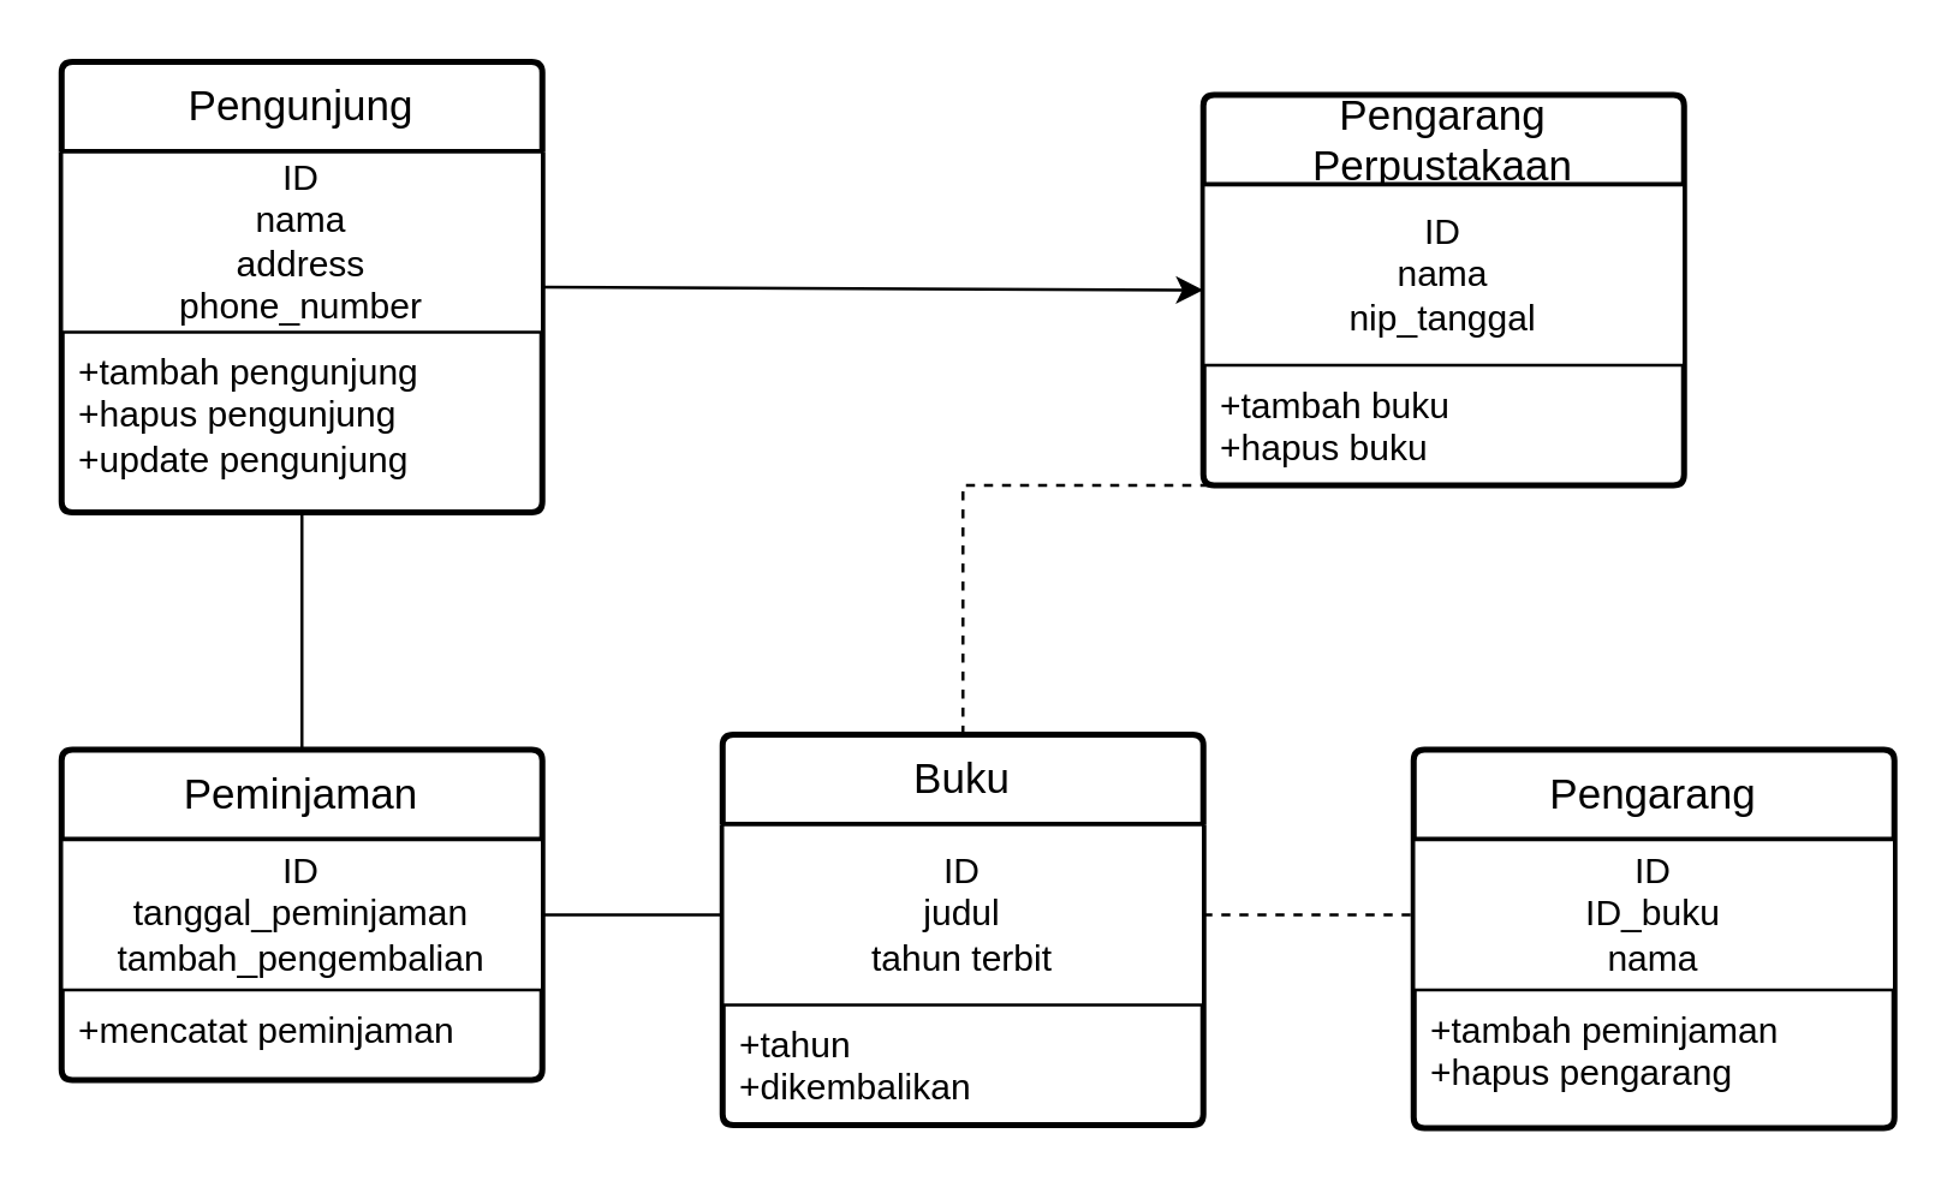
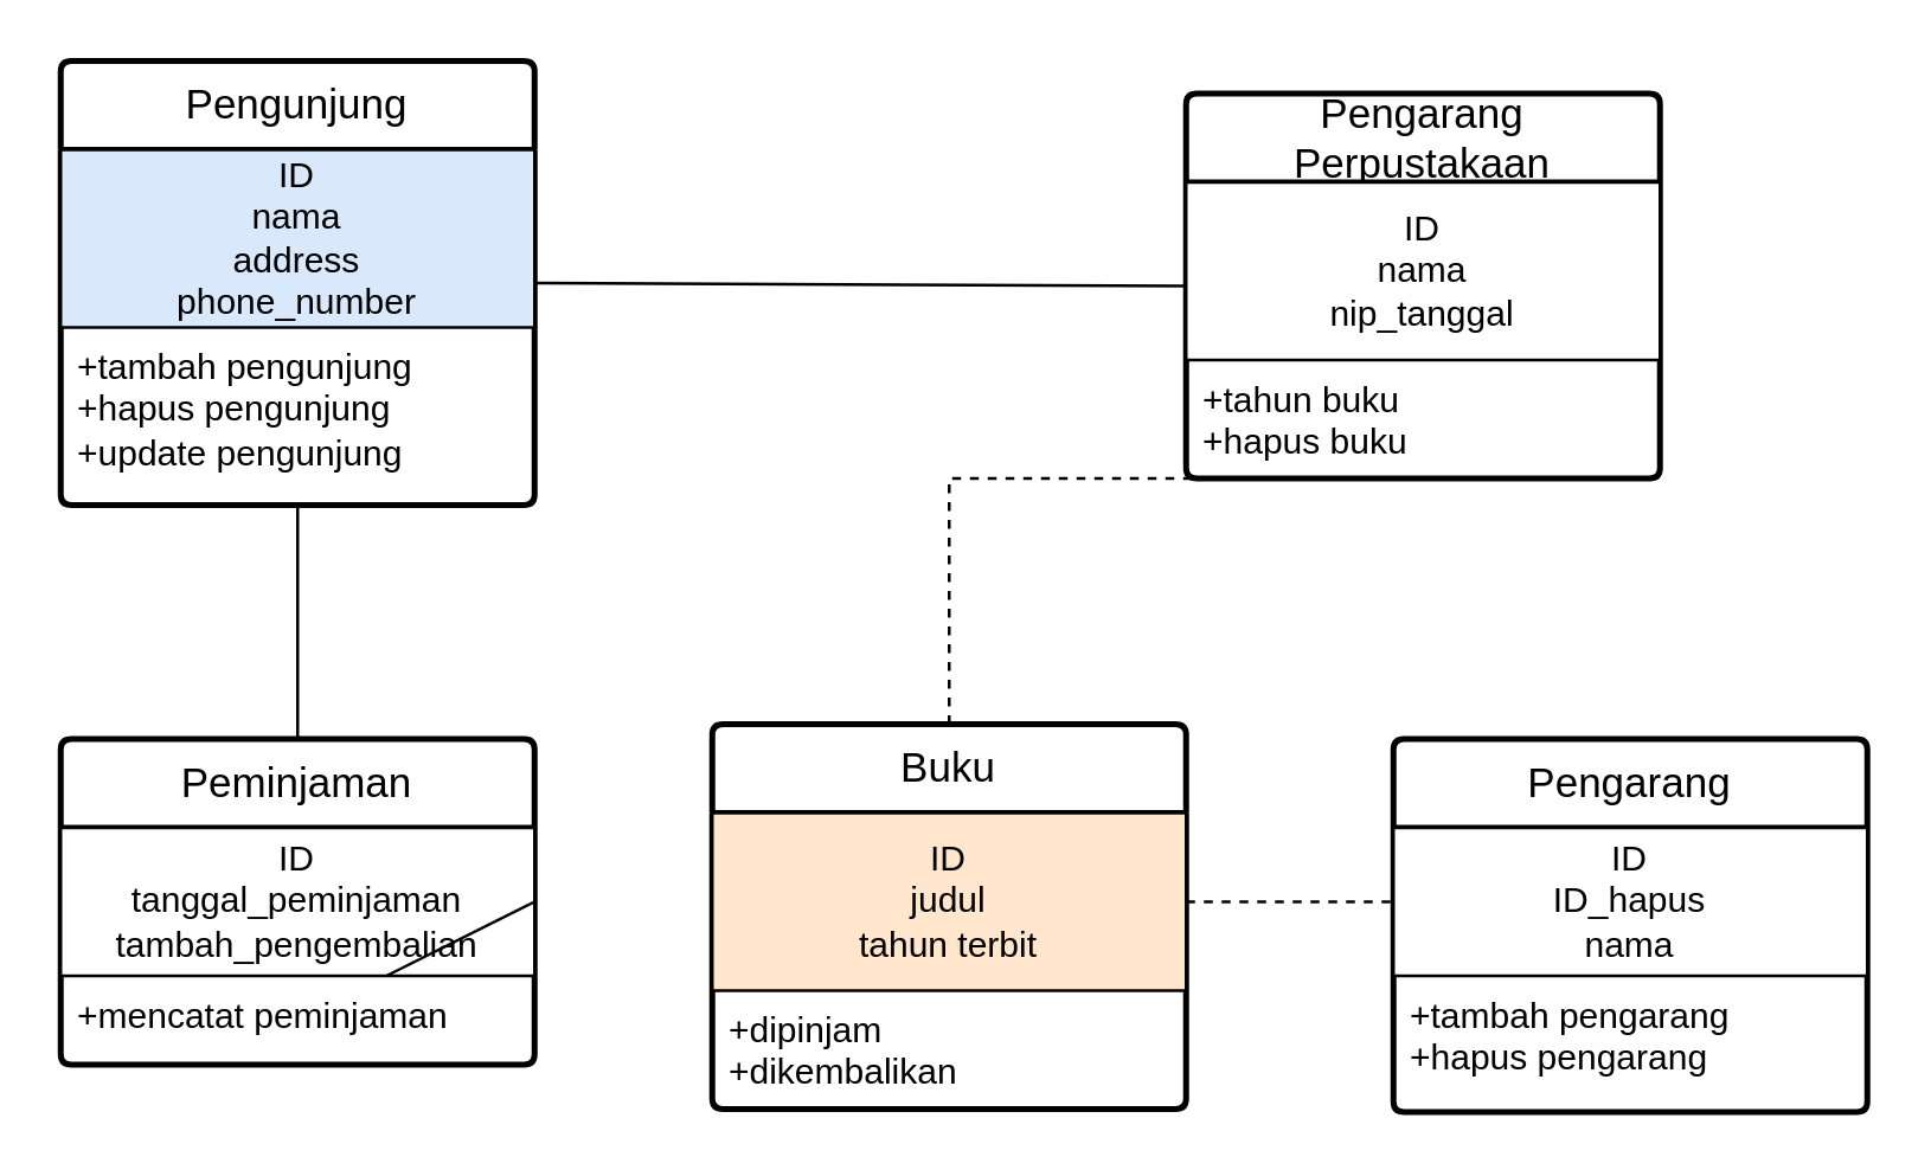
  <mxCell id="0" />
  <mxCell id="1" parent="0" />
  <mxCell id="2" value="Buku" style="swimlane;childLayout=stackLayout;horizontal=1;startSize=30;horizontalStack=0;rounded=1;fontSize=14;fontStyle=0;strokeWidth=2;resizeParent=0;resizeLast=1;shadow=0;dashed=0;align=center;arcSize=4;whiteSpace=wrap;html=1;" parent="1" vertex="1"><mxGeometry x="240" y="244" width="160" height="130" as="geometry" /></mxCell>
- <mxCell id="3" value="&lt;div&gt;ID&lt;/div&gt;judul&lt;div&gt;tahun terbit&lt;/div&gt;" style="whiteSpace=wrap;html=1;align=center;" parent="2" vertex="1"><mxGeometry y="30" width="160" height="60" as="geometry" /></mxCell>
- <mxCell id="4" value="+tahun&lt;br&gt;+dikembalikan" style="align=left;strokeColor=none;fillColor=none;spacingLeft=4;fontSize=12;verticalAlign=top;resizable=0;rotatable=0;part=1;html=1;" parent="2" vertex="1"><mxGeometry y="90" width="160" height="40" as="geometry" /></mxCell>
+ <mxCell id="3" value="&lt;div&gt;ID&lt;/div&gt;judul&lt;div&gt;tahun terbit&lt;/div&gt;" style="whiteSpace=wrap;html=1;align=center;fillColor=#ffe6cc;" parent="2" vertex="1"><mxGeometry y="30" width="160" height="60" as="geometry" /></mxCell>
+ <mxCell id="4" value="+dipinjam&lt;br&gt;+dikembalikan" style="align=left;strokeColor=none;fillColor=none;spacingLeft=4;fontSize=12;verticalAlign=top;resizable=0;rotatable=0;part=1;html=1;" parent="2" vertex="1"><mxGeometry y="90" width="160" height="40" as="geometry" /></mxCell>
  <mxCell id="5" value="Pengunjung" style="swimlane;childLayout=stackLayout;horizontal=1;startSize=30;horizontalStack=0;rounded=1;fontSize=14;fontStyle=0;strokeWidth=2;resizeParent=0;resizeLast=1;shadow=0;dashed=0;align=center;arcSize=4;whiteSpace=wrap;html=1;" parent="1" vertex="1"><mxGeometry x="20" y="20" width="160" height="150" as="geometry" /></mxCell>
- <mxCell id="6" value="ID&lt;div&gt;nama&lt;/div&gt;&lt;div&gt;address&lt;/div&gt;&lt;div&gt;phone_number&lt;/div&gt;" style="whiteSpace=wrap;html=1;align=center;" parent="5" vertex="1"><mxGeometry y="30" width="160" height="60" as="geometry" /></mxCell>
+ <mxCell id="6" value="ID&lt;div&gt;nama&lt;/div&gt;&lt;div&gt;address&lt;/div&gt;&lt;div&gt;phone_number&lt;/div&gt;" style="whiteSpace=wrap;html=1;align=center;fillColor=#dae8fc;" parent="5" vertex="1"><mxGeometry y="30" width="160" height="60" as="geometry" /></mxCell>
  <mxCell id="7" value="+tambah pengunjung&lt;br&gt;+hapus pengunjung&lt;div&gt;+update pengunjung&lt;/div&gt;" style="align=left;strokeColor=none;fillColor=none;spacingLeft=4;fontSize=12;verticalAlign=top;resizable=0;rotatable=0;part=1;html=1;" parent="5" vertex="1"><mxGeometry y="90" width="160" height="60" as="geometry" /></mxCell>
  <mxCell id="8" value="Pengarang Perpustakaan" style="swimlane;childLayout=stackLayout;horizontal=1;startSize=30;horizontalStack=0;rounded=1;fontSize=14;fontStyle=0;strokeWidth=2;resizeParent=0;resizeLast=1;shadow=0;dashed=0;align=center;arcSize=4;whiteSpace=wrap;html=1;" parent="1" vertex="1"><mxGeometry x="400" y="31" width="160" height="130" as="geometry" /></mxCell>
  <mxCell id="9" value="ID&lt;div&gt;nama&lt;/div&gt;&lt;div&gt;nip_tanggal&lt;/div&gt;" style="whiteSpace=wrap;html=1;align=center;" parent="8" vertex="1"><mxGeometry y="30" width="160" height="60" as="geometry" /></mxCell>
- <mxCell id="10" value="+tambah buku&lt;br&gt;+hapus buku" style="align=left;strokeColor=none;fillColor=none;spacingLeft=4;fontSize=12;verticalAlign=top;resizable=0;rotatable=0;part=1;html=1;" parent="8" vertex="1"><mxGeometry y="90" width="160" height="40" as="geometry" /></mxCell>
+ <mxCell id="10" value="+tahun buku&lt;br&gt;+hapus buku" style="align=left;strokeColor=none;fillColor=none;spacingLeft=4;fontSize=12;verticalAlign=top;resizable=0;rotatable=0;part=1;html=1;" parent="8" vertex="1"><mxGeometry y="90" width="160" height="40" as="geometry" /></mxCell>
  <mxCell id="11" value="Peminjaman" style="swimlane;childLayout=stackLayout;horizontal=1;startSize=30;horizontalStack=0;rounded=1;fontSize=14;fontStyle=0;strokeWidth=2;resizeParent=0;resizeLast=1;shadow=0;dashed=0;align=center;arcSize=4;whiteSpace=wrap;html=1;" parent="1" vertex="1"><mxGeometry x="20" y="249" width="160" height="110" as="geometry" /></mxCell>
  <mxCell id="12" value="ID&lt;div&gt;tanggal_peminjaman&lt;/div&gt;&lt;div&gt;tambah_pengembalian&lt;/div&gt;" style="whiteSpace=wrap;html=1;align=center;" parent="11" vertex="1"><mxGeometry y="30" width="160" height="50" as="geometry" /></mxCell>
  <mxCell id="13" value="+mencatat peminjaman" style="align=left;strokeColor=none;fillColor=none;spacingLeft=4;fontSize=12;verticalAlign=top;resizable=0;rotatable=0;part=1;html=1;" parent="11" vertex="1"><mxGeometry y="80" width="160" height="30" as="geometry" /></mxCell>
  <mxCell id="14" value="" style="endArrow=none;html=1;rounded=0;entryX=0.5;entryY=1;entryDx=0;entryDy=0;exitX=0.5;exitY=0;exitDx=0;exitDy=0;" parent="1" source="11" target="7" edge="1"><mxGeometry width="50" height="50" relative="1" as="geometry"><mxPoint x="270" y="320" as="sourcePoint" /><mxPoint x="320" y="270" as="targetPoint" /></mxGeometry></mxCell>
- <mxCell id="15" value="" style="endArrow=none;html=1;rounded=0;entryX=0;entryY=0.5;entryDx=0;entryDy=0;exitX=1;exitY=0.5;exitDx=0;exitDy=0;" parent="1" source="12" target="3" edge="1"><mxGeometry width="50" height="50" relative="1" as="geometry"><mxPoint x="270" y="410" as="sourcePoint" /><mxPoint x="320" y="360" as="targetPoint" /></mxGeometry></mxCell>
+ <mxCell id="15" value="" style="endArrow=none;html=1;rounded=0;exitX=1;exitY=0.5;exitDx=0;exitDy=0;" parent="1" source="12" target="13" edge="1"><mxGeometry width="50" height="50" relative="1" as="geometry"><mxPoint x="270" y="410" as="sourcePoint" /><mxPoint x="320" y="360" as="targetPoint" /></mxGeometry></mxCell>
  <mxCell id="16" value="" style="endArrow=none;html=1;rounded=0;entryX=0.5;entryY=1;entryDx=0;entryDy=0;exitX=0.5;exitY=0;exitDx=0;exitDy=0;dashed=1;" edge="1" parent="1" source="2" target="10"><mxGeometry width="50" height="50" relative="1" as="geometry"><mxPoint x="400" y="305" as="sourcePoint" /><mxPoint x="460" y="305" as="targetPoint" /><Array as="points"><mxPoint x="320" y="161" /></Array></mxGeometry></mxCell>
- <mxCell id="17" value="" style="endArrow=classic;html=1;rounded=0;entryX=0;entryY=0.5;entryDx=0;entryDy=0;exitX=1;exitY=0.5;exitDx=0;exitDy=0;" edge="1" parent="1" source="5" target="8"><mxGeometry width="50" height="50" relative="1" as="geometry"><mxPoint x="300" y="230" as="sourcePoint" /><mxPoint x="350" y="180" as="targetPoint" /></mxGeometry></mxCell>
+ <mxCell id="17" value="" style="endArrow=none;html=1;rounded=0;entryX=0;entryY=0.5;entryDx=0;entryDy=0;exitX=1;exitY=0.5;exitDx=0;exitDy=0;" edge="1" parent="1" source="5" target="8"><mxGeometry width="50" height="50" relative="1" as="geometry"><mxPoint x="300" y="230" as="sourcePoint" /><mxPoint x="350" y="180" as="targetPoint" /></mxGeometry></mxCell>
  <mxCell id="18" value="Pengarang" style="swimlane;childLayout=stackLayout;horizontal=1;startSize=30;horizontalStack=0;rounded=1;fontSize=14;fontStyle=0;strokeWidth=2;resizeParent=0;resizeLast=1;shadow=0;dashed=0;align=center;arcSize=4;whiteSpace=wrap;html=1;" vertex="1" parent="1"><mxGeometry x="470" y="249" width="160" height="126" as="geometry" /></mxCell>
- <mxCell id="19" value="&lt;div&gt;ID&lt;/div&gt;&lt;div&gt;ID_buku&lt;/div&gt;&lt;div&gt;nama&lt;/div&gt;" style="whiteSpace=wrap;html=1;align=center;" vertex="1" parent="18"><mxGeometry y="30" width="160" height="50" as="geometry" /></mxCell>
- <mxCell id="20" value="+tambah peminjaman&lt;div&gt;+hapus pengarang&lt;/div&gt;" style="align=left;strokeColor=none;fillColor=none;spacingLeft=4;fontSize=12;verticalAlign=top;resizable=0;rotatable=0;part=1;html=1;" vertex="1" parent="18"><mxGeometry y="80" width="160" height="46" as="geometry" /></mxCell>
+ <mxCell id="19" value="&lt;div&gt;ID&lt;/div&gt;&lt;div&gt;ID_hapus&lt;/div&gt;&lt;div&gt;nama&lt;/div&gt;" style="whiteSpace=wrap;html=1;align=center;" vertex="1" parent="18"><mxGeometry y="30" width="160" height="50" as="geometry" /></mxCell>
+ <mxCell id="20" value="+tambah pengarang&lt;div&gt;+hapus pengarang&lt;/div&gt;" style="align=left;strokeColor=none;fillColor=none;spacingLeft=4;fontSize=12;verticalAlign=top;resizable=0;rotatable=0;part=1;html=1;" vertex="1" parent="18"><mxGeometry y="80" width="160" height="46" as="geometry" /></mxCell>
  <mxCell id="21" value="" style="endArrow=none;html=1;rounded=0;exitX=1;exitY=0.5;exitDx=0;exitDy=0;entryX=0;entryY=0.5;entryDx=0;entryDy=0;dashed=1;" edge="1" parent="1" source="3" target="19"><mxGeometry width="50" height="50" relative="1" as="geometry"><mxPoint x="340" y="320" as="sourcePoint" /><mxPoint x="390" y="270" as="targetPoint" /></mxGeometry></mxCell>
